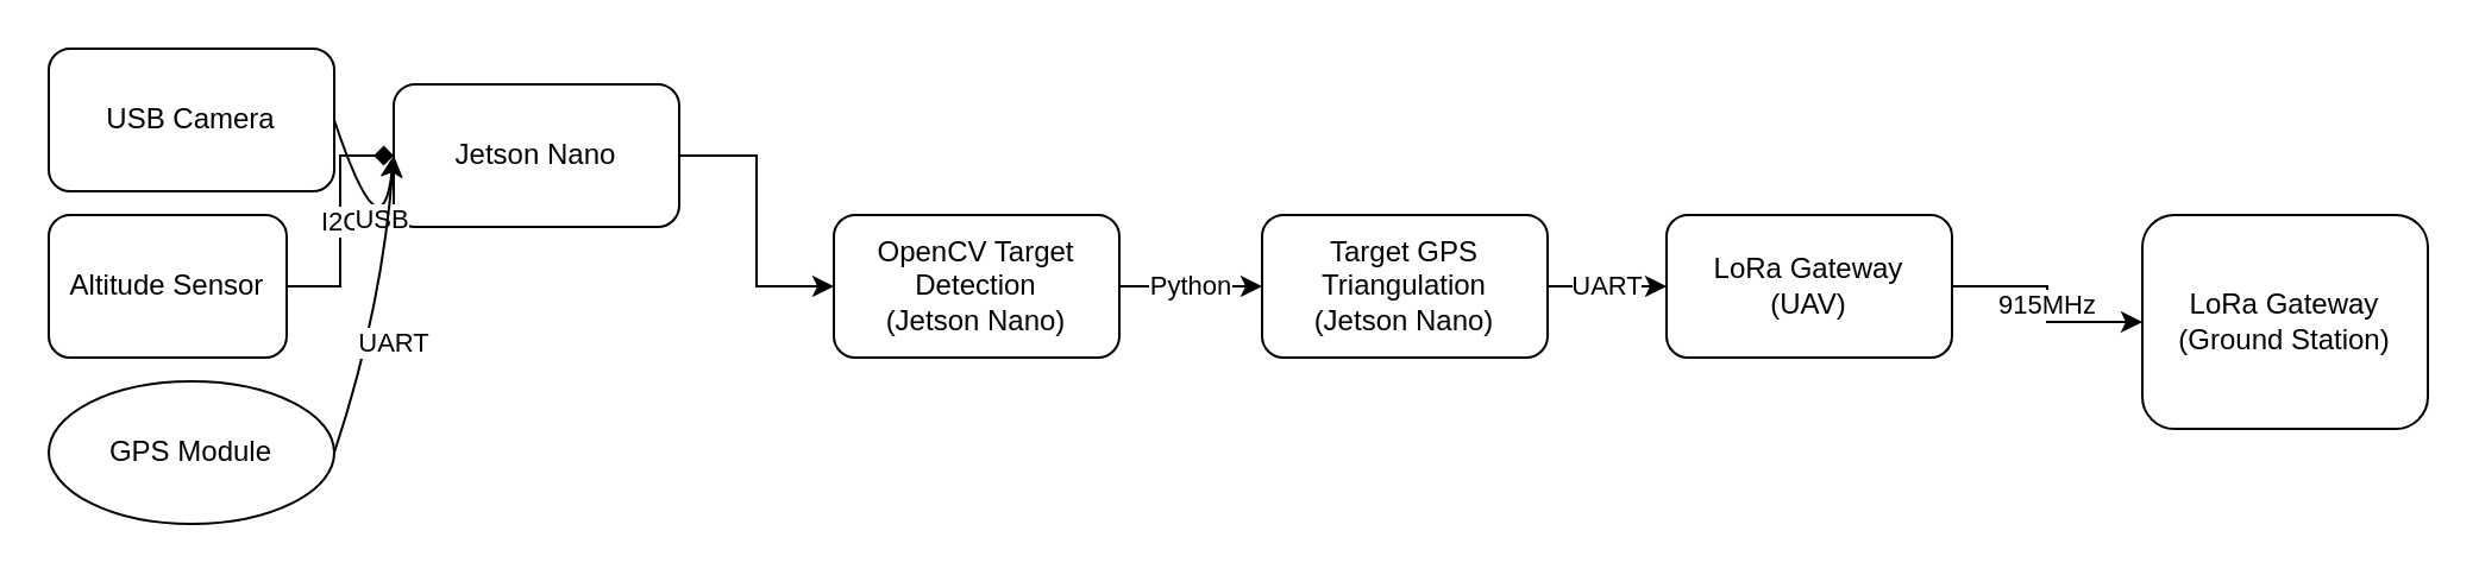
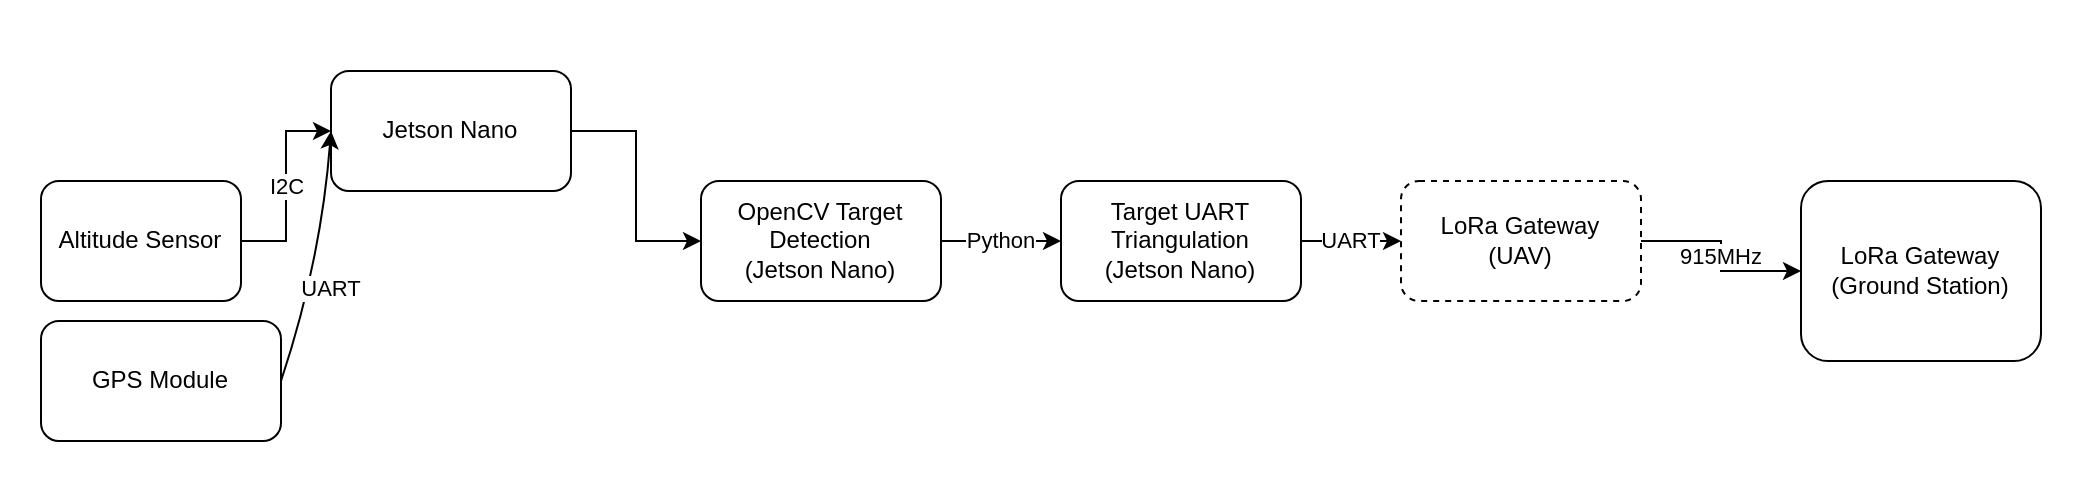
  <mxCell id="0" />
  <mxCell id="1" parent="0" />
- <mxCell id="2" value="USB Camera" style="rounded=1;whiteSpace=wrap;html=1;" vertex="1" parent="1"><mxGeometry x="20" y="20" width="120" height="60" as="geometry" /></mxCell>
- <mxCell id="3" value="I2C" style="edgeStyle=orthogonalEdgeStyle;rounded=0;orthogonalLoop=1;jettySize=auto;html=1;exitX=1;exitY=0.5;exitDx=0;exitDy=0;entryX=0;entryY=0.5;entryDx=0;entryDy=0;endArrow=diamond;" edge="1" parent="1" source="4" target="7"><mxGeometry relative="1" as="geometry"><mxPoint x="180" y="120" as="targetPoint" /></mxGeometry></mxCell>
+ <mxCell id="3" value="I2C" style="edgeStyle=orthogonalEdgeStyle;rounded=0;orthogonalLoop=1;jettySize=auto;html=1;exitX=1;exitY=0.5;exitDx=0;exitDy=0;entryX=0;entryY=0.5;entryDx=0;entryDy=0;" edge="1" parent="1" source="4" target="7"><mxGeometry relative="1" as="geometry"><mxPoint x="180" y="120" as="targetPoint" /></mxGeometry></mxCell>
  <mxCell id="4" value="Altitude Sensor" style="rounded=1;whiteSpace=wrap;html=1;" vertex="1" parent="1"><mxGeometry x="20" y="90" width="100" height="60" as="geometry" /></mxCell>
- <mxCell id="5" value="GPS Module" style="ellipse;whiteSpace=wrap;html=1;" vertex="1" parent="1"><mxGeometry x="20" y="160" width="120" height="60" as="geometry" /></mxCell>
+ <mxCell id="5" value="GPS Module" style="rounded=1;whiteSpace=wrap;html=1;" vertex="1" parent="1"><mxGeometry x="20" y="160" width="120" height="60" as="geometry" /></mxCell>
  <mxCell id="6" style="edgeStyle=orthogonalEdgeStyle;rounded=0;orthogonalLoop=1;jettySize=auto;html=1;exitX=1;exitY=0.5;exitDx=0;exitDy=0;entryX=0;entryY=0.5;entryDx=0;entryDy=0;" edge="1" parent="1" source="7" target="12"><mxGeometry relative="1" as="geometry" /></mxCell>
  <mxCell id="7" value="Jetson Nano" style="rounded=1;whiteSpace=wrap;html=1;" vertex="1" parent="1"><mxGeometry x="165" y="35" width="120" height="60" as="geometry" /></mxCell>
- <mxCell id="8" value="USB" style="curved=1;endArrow=classic;html=1;rounded=0;exitX=1;exitY=0.5;exitDx=0;exitDy=0;entryX=0;entryY=0.5;entryDx=0;entryDy=0;" edge="1" parent="1" source="2" target="7"><mxGeometry x="-0.152" y="6" width="50" height="50" relative="1" as="geometry"><mxPoint x="300" y="170" as="sourcePoint" /><mxPoint x="350" y="120" as="targetPoint" /><Array as="points"><mxPoint x="160" y="110" /></Array><mxPoint as="offset" /></mxGeometry></mxCell>
  <mxCell id="9" value="" style="curved=1;endArrow=classic;html=1;rounded=0;exitX=1;exitY=0.5;exitDx=0;exitDy=0;entryX=0;entryY=0.5;entryDx=0;entryDy=0;" edge="1" parent="1" source="5" target="7"><mxGeometry width="50" height="50" relative="1" as="geometry"><mxPoint x="150" y="60" as="sourcePoint" /><mxPoint x="180" y="130" as="targetPoint" /><Array as="points"><mxPoint x="160" y="130" /></Array></mxGeometry></mxCell>
  <mxCell id="10" value="UART" style="edgeLabel;html=1;align=center;verticalAlign=middle;resizable=0;points=[];" vertex="1" connectable="0" parent="9"><mxGeometry x="-0.191" y="-9" relative="1" as="geometry"><mxPoint as="offset" /></mxGeometry></mxCell>
  <mxCell id="11" value="Python" style="edgeStyle=orthogonalEdgeStyle;rounded=0;orthogonalLoop=1;jettySize=auto;html=1;exitX=1;exitY=0.5;exitDx=0;exitDy=0;entryX=0;entryY=0.5;entryDx=0;entryDy=0;" edge="1" parent="1" source="12" target="14"><mxGeometry relative="1" as="geometry" /></mxCell>
  <mxCell id="12" value="OpenCV Target Detection&lt;br&gt;(Jetson Nano)" style="rounded=1;whiteSpace=wrap;html=1;" vertex="1" parent="1"><mxGeometry x="350" y="90" width="120" height="60" as="geometry" /></mxCell>
  <mxCell id="13" value="UART" style="edgeStyle=orthogonalEdgeStyle;rounded=0;orthogonalLoop=1;jettySize=auto;html=1;exitX=1;exitY=0.5;exitDx=0;exitDy=0;entryX=0;entryY=0.5;entryDx=0;entryDy=0;" edge="1" parent="1" source="14" target="16"><mxGeometry relative="1" as="geometry" /></mxCell>
- <mxCell id="14" value="Target GPS Triangulation&lt;br&gt;(Jetson Nano)" style="rounded=1;whiteSpace=wrap;html=1;" vertex="1" parent="1"><mxGeometry x="530" y="90" width="120" height="60" as="geometry" /></mxCell>
+ <mxCell id="14" value="Target UART Triangulation&lt;br&gt;(Jetson Nano)" style="rounded=1;whiteSpace=wrap;html=1;" vertex="1" parent="1"><mxGeometry x="530" y="90" width="120" height="60" as="geometry" /></mxCell>
  <mxCell id="15" value="915MHz" style="edgeStyle=orthogonalEdgeStyle;rounded=0;orthogonalLoop=1;jettySize=auto;html=1;exitX=1;exitY=0.5;exitDx=0;exitDy=0;entryX=0;entryY=0.5;entryDx=0;entryDy=0;" edge="1" parent="1" source="16" target="17"><mxGeometry relative="1" as="geometry" /></mxCell>
- <mxCell id="16" value="LoRa Gateway&lt;br&gt;(UAV)" style="rounded=1;whiteSpace=wrap;html=1;" vertex="1" parent="1"><mxGeometry x="700" y="90" width="120" height="60" as="geometry" /></mxCell>
+ <mxCell id="16" value="LoRa Gateway&lt;br&gt;(UAV)" style="rounded=1;whiteSpace=wrap;html=1;dashed=1;" vertex="1" parent="1"><mxGeometry x="700" y="90" width="120" height="60" as="geometry" /></mxCell>
  <mxCell id="17" value="LoRa Gateway&lt;br&gt;(Ground Station)" style="rounded=1;whiteSpace=wrap;html=1;" vertex="1" parent="1"><mxGeometry x="900" y="90" width="120" height="90" as="geometry" /></mxCell>
